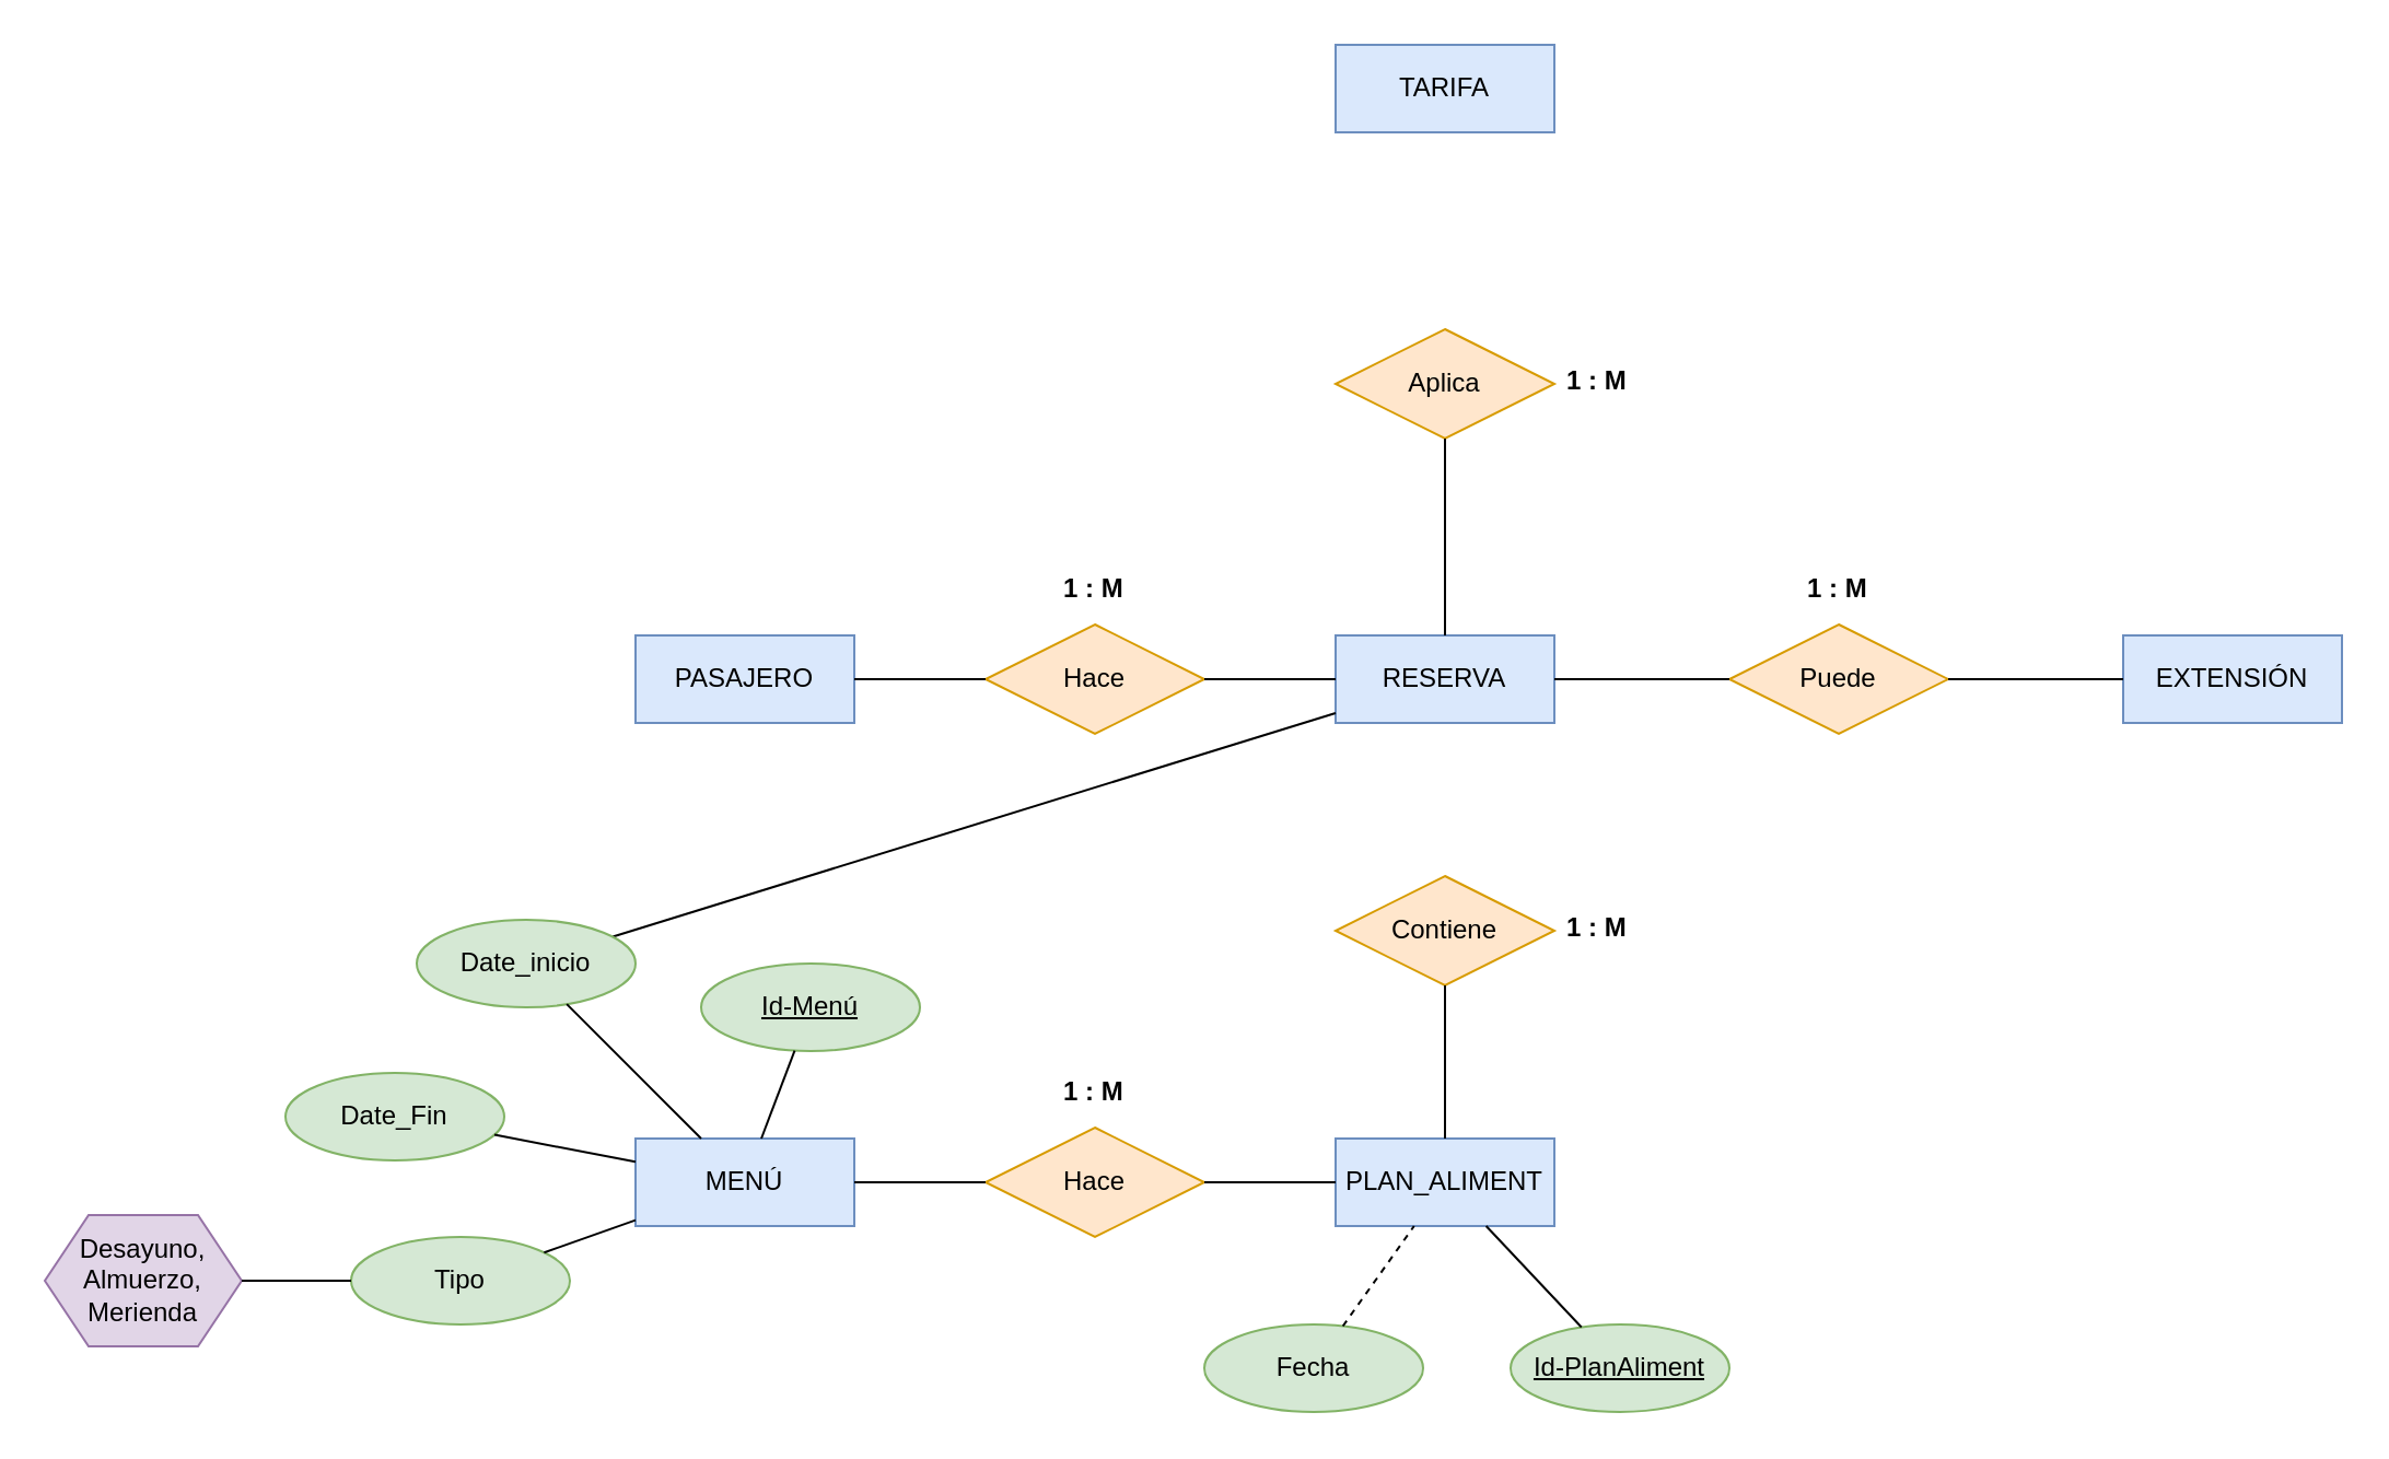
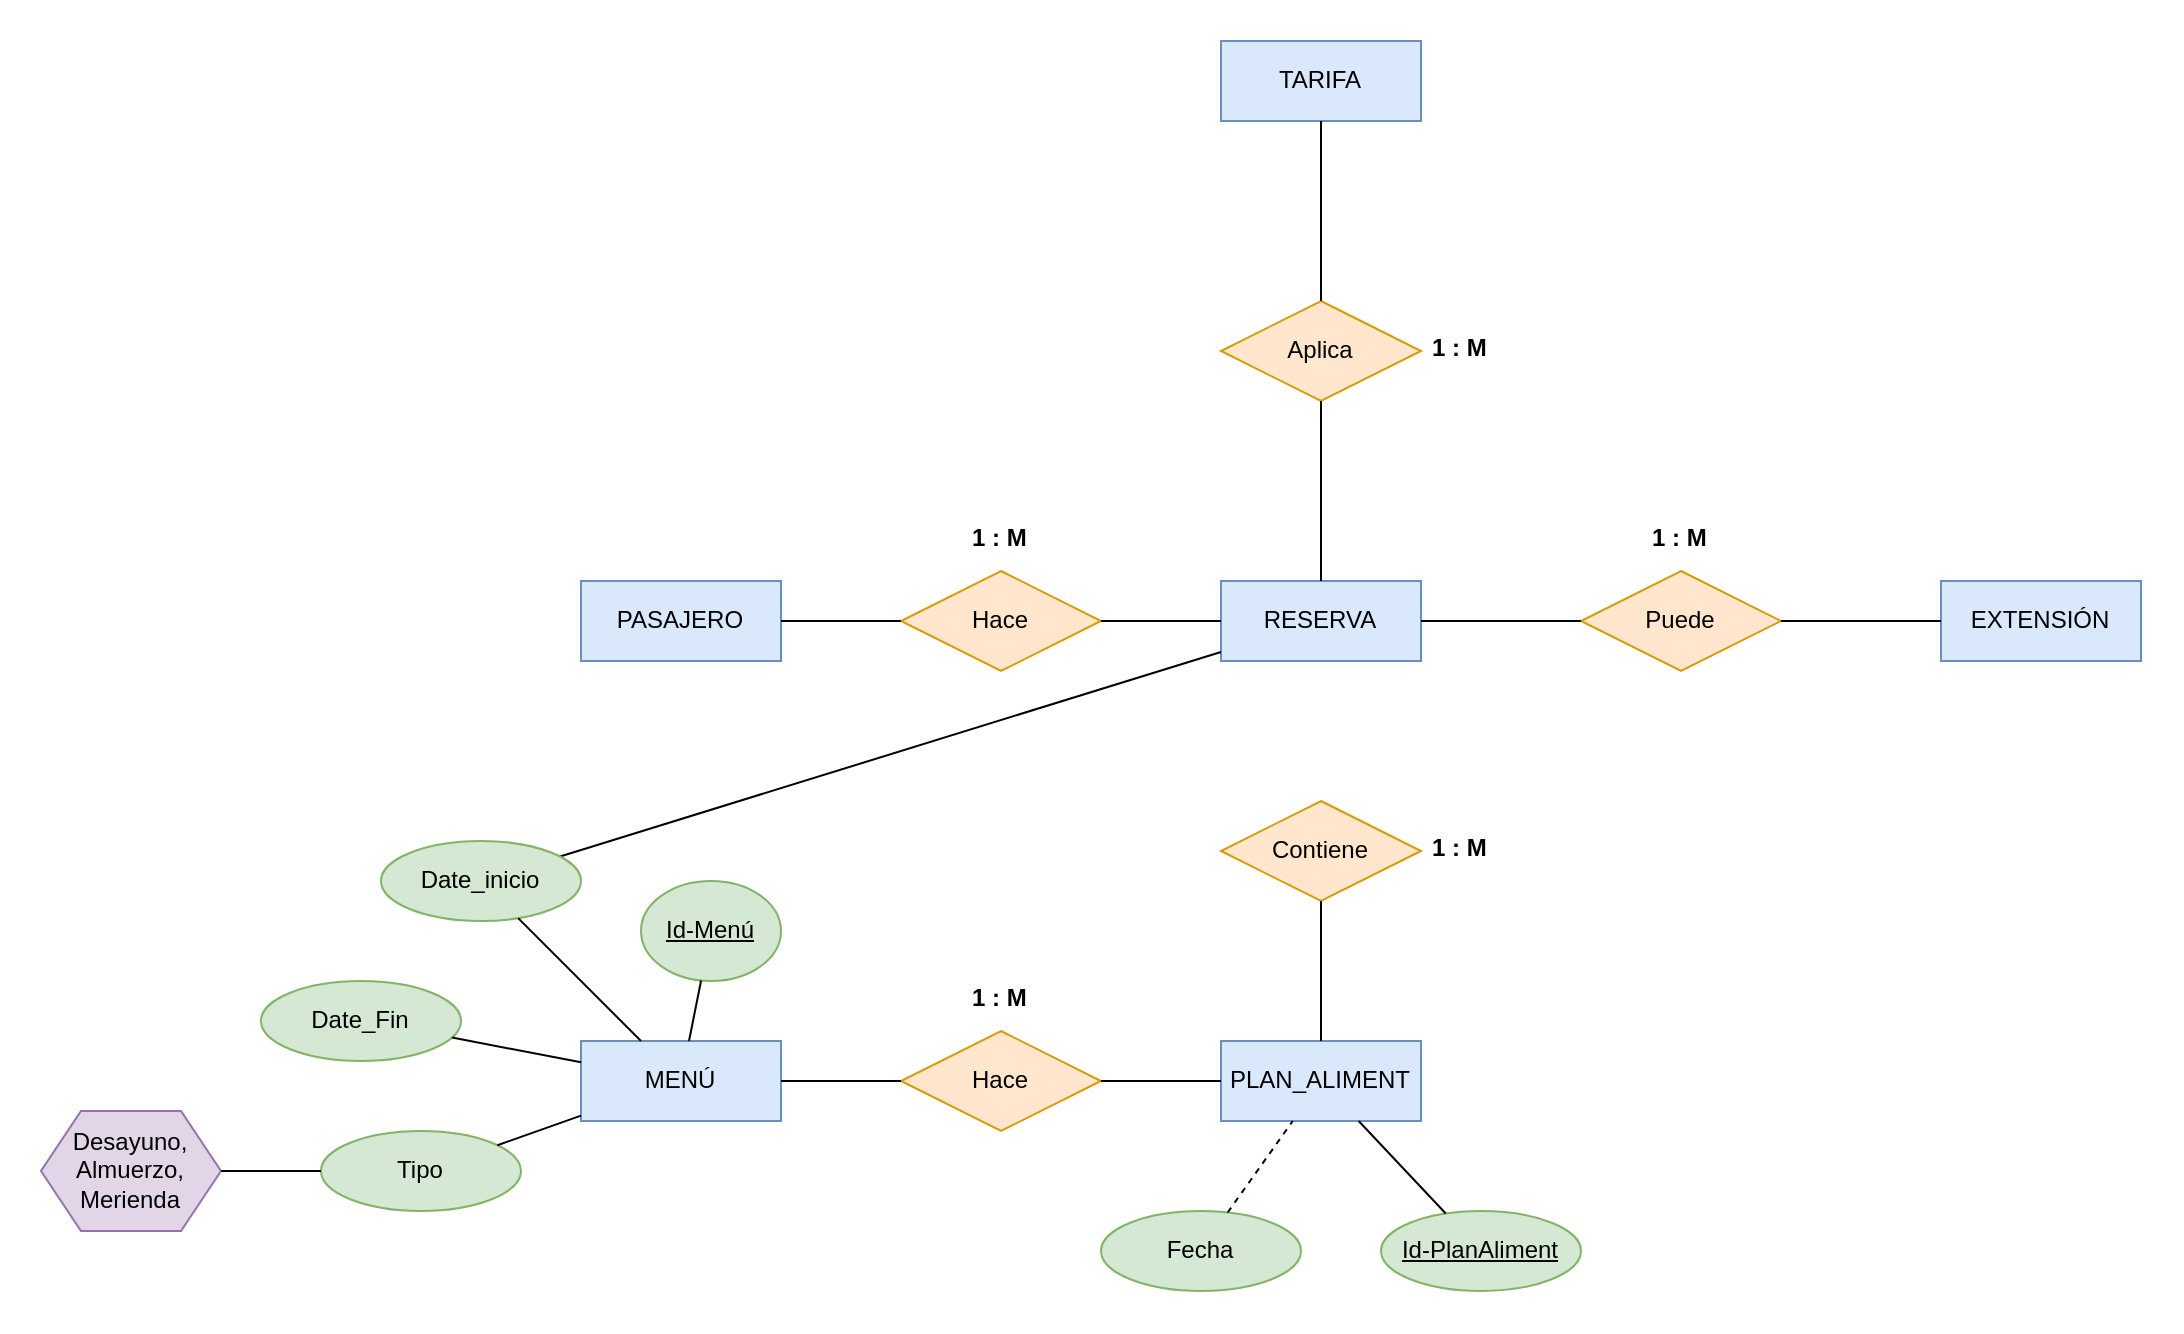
  <mxCell id="0" />
  <mxCell id="1" parent="0" />
  <mxCell id="2" value="RESERVA" style="whiteSpace=wrap;html=1;align=center;fillColor=#dae8fc;strokeColor=#6c8ebf;" vertex="1" parent="1"><mxGeometry x="610" y="290" width="100" height="40" as="geometry" /></mxCell>
  <mxCell id="3" value="PASAJERO" style="whiteSpace=wrap;html=1;align=center;fillColor=#dae8fc;strokeColor=#6c8ebf;" vertex="1" parent="1"><mxGeometry x="290" y="290" width="100" height="40" as="geometry" /></mxCell>
  <mxCell id="4" value="Hace" style="shape=rhombus;perimeter=rhombusPerimeter;whiteSpace=wrap;html=1;align=center;fillColor=#ffe6cc;strokeColor=#d79b00;" vertex="1" parent="1"><mxGeometry x="450" y="285" width="100" height="50" as="geometry" /></mxCell>
  <mxCell id="5" value="" style="endArrow=none;html=1;rounded=0;" edge="1" parent="1" source="3" target="4"><mxGeometry relative="1" as="geometry"><mxPoint x="340" y="370" as="sourcePoint" /><mxPoint x="500" y="370" as="targetPoint" /></mxGeometry></mxCell>
  <mxCell id="6" value="" style="endArrow=none;html=1;rounded=0;" edge="1" parent="1" source="4" target="2"><mxGeometry relative="1" as="geometry"><mxPoint x="490" y="370" as="sourcePoint" /><mxPoint x="650" y="370" as="targetPoint" /></mxGeometry></mxCell>
  <mxCell id="7" value="Puede" style="shape=rhombus;perimeter=rhombusPerimeter;whiteSpace=wrap;html=1;align=center;fillColor=#ffe6cc;strokeColor=#d79b00;" vertex="1" parent="1"><mxGeometry x="790" y="285" width="100" height="50" as="geometry" /></mxCell>
  <mxCell id="8" value="EXTENSIÓN" style="whiteSpace=wrap;html=1;align=center;fillColor=#dae8fc;strokeColor=#6c8ebf;" vertex="1" parent="1"><mxGeometry x="970" y="290" width="100" height="40" as="geometry" /></mxCell>
  <mxCell id="9" value="" style="endArrow=none;html=1;rounded=0;" edge="1" parent="1" source="8" target="7"><mxGeometry relative="1" as="geometry"><mxPoint x="280" y="370" as="sourcePoint" /><mxPoint x="440" y="370" as="targetPoint" /></mxGeometry></mxCell>
  <mxCell id="10" value="1 : M" style="text;strokeColor=none;fillColor=none;spacingLeft=4;spacingRight=4;overflow=hidden;rotatable=0;points=[[0,0.5],[1,0.5]];portConstraint=eastwest;fontSize=12;whiteSpace=wrap;html=1;fontStyle=1" vertex="1" parent="1"><mxGeometry x="480" y="255" width="40" height="30" as="geometry" /></mxCell>
  <mxCell id="11" value="" style="endArrow=none;html=1;rounded=0;" edge="1" parent="1" source="2" target="7"><mxGeometry relative="1" as="geometry"><mxPoint x="700" y="380" as="sourcePoint" /><mxPoint x="860" y="380" as="targetPoint" /></mxGeometry></mxCell>
  <mxCell id="12" value="1 : M" style="text;strokeColor=none;fillColor=none;spacingLeft=4;spacingRight=4;overflow=hidden;rotatable=0;points=[[0,0.5],[1,0.5]];portConstraint=eastwest;fontSize=12;whiteSpace=wrap;html=1;fontStyle=1" vertex="1" parent="1"><mxGeometry x="820" y="255" width="40" height="30" as="geometry" /></mxCell>
  <mxCell id="13" value="Aplica" style="shape=rhombus;perimeter=rhombusPerimeter;whiteSpace=wrap;html=1;align=center;fillColor=#ffe6cc;strokeColor=#d79b00;" vertex="1" parent="1"><mxGeometry x="610" y="150" width="100" height="50" as="geometry" /></mxCell>
  <mxCell id="14" value="TARIFA" style="whiteSpace=wrap;html=1;align=center;fillColor=#dae8fc;strokeColor=#6c8ebf;" vertex="1" parent="1"><mxGeometry x="610" y="20" width="100" height="40" as="geometry" /></mxCell>
+ <mxCell id="15" value="" style="endArrow=none;html=1;rounded=0;" edge="1" parent="1" source="14" target="13"><mxGeometry relative="1" as="geometry"><mxPoint x="610" y="130" as="sourcePoint" /><mxPoint x="770" y="130" as="targetPoint" /></mxGeometry></mxCell>
  <mxCell id="16" value="" style="endArrow=none;html=1;rounded=0;" edge="1" parent="1" source="13" target="2"><mxGeometry relative="1" as="geometry"><mxPoint x="750" y="210" as="sourcePoint" /><mxPoint x="910" y="210" as="targetPoint" /></mxGeometry></mxCell>
  <mxCell id="17" value="1 : M" style="text;strokeColor=none;fillColor=none;spacingLeft=4;spacingRight=4;overflow=hidden;rotatable=0;points=[[0,0.5],[1,0.5]];portConstraint=eastwest;fontSize=12;whiteSpace=wrap;html=1;fontStyle=1" vertex="1" parent="1"><mxGeometry x="710" y="160" width="40" height="30" as="geometry" /></mxCell>
  <mxCell id="18" value="Contiene" style="shape=rhombus;perimeter=rhombusPerimeter;whiteSpace=wrap;html=1;align=center;fillColor=#ffe6cc;strokeColor=#d79b00;" vertex="1" parent="1"><mxGeometry x="610" y="400" width="100" height="50" as="geometry" /></mxCell>
  <mxCell id="19" value="" style="endArrow=none;html=1;rounded=0;" edge="1" parent="1" source="2" target="28"><mxGeometry relative="1" as="geometry"><mxPoint x="710" y="380" as="sourcePoint" /><mxPoint x="870" y="380" as="targetPoint" /></mxGeometry></mxCell>
  <mxCell id="20" value="PLAN_ALIMENT" style="whiteSpace=wrap;html=1;align=center;fillColor=#dae8fc;strokeColor=#6c8ebf;" vertex="1" parent="1"><mxGeometry x="610" y="520" width="100" height="40" as="geometry" /></mxCell>
  <mxCell id="21" value="" style="endArrow=none;html=1;rounded=0;" edge="1" parent="1" source="18" target="20"><mxGeometry relative="1" as="geometry"><mxPoint x="600" y="480" as="sourcePoint" /><mxPoint x="760" y="480" as="targetPoint" /></mxGeometry></mxCell>
  <mxCell id="22" value="1 : M" style="text;strokeColor=none;fillColor=none;spacingLeft=4;spacingRight=4;overflow=hidden;rotatable=0;points=[[0,0.5],[1,0.5]];portConstraint=eastwest;fontSize=12;whiteSpace=wrap;html=1;fontStyle=1" vertex="1" parent="1"><mxGeometry x="710" y="410" width="40" height="30" as="geometry" /></mxCell>
  <mxCell id="23" value="MENÚ" style="whiteSpace=wrap;html=1;align=center;fillColor=#dae8fc;strokeColor=#6c8ebf;" vertex="1" parent="1"><mxGeometry x="290" y="520" width="100" height="40" as="geometry" /></mxCell>
  <mxCell id="24" value="Hace" style="shape=rhombus;perimeter=rhombusPerimeter;whiteSpace=wrap;html=1;align=center;fillColor=#ffe6cc;strokeColor=#d79b00;" vertex="1" parent="1"><mxGeometry x="450" y="515" width="100" height="50" as="geometry" /></mxCell>
  <mxCell id="25" value="" style="endArrow=none;html=1;rounded=0;" edge="1" parent="1" source="23" target="24"><mxGeometry relative="1" as="geometry"><mxPoint x="390" y="490" as="sourcePoint" /><mxPoint x="550" y="490" as="targetPoint" /></mxGeometry></mxCell>
  <mxCell id="26" value="" style="endArrow=none;html=1;rounded=0;" edge="1" parent="1" source="24" target="20"><mxGeometry relative="1" as="geometry"><mxPoint x="530" y="470" as="sourcePoint" /><mxPoint x="690" y="470" as="targetPoint" /></mxGeometry></mxCell>
  <mxCell id="27" value="1 : M" style="text;strokeColor=none;fillColor=none;spacingLeft=4;spacingRight=4;overflow=hidden;rotatable=0;points=[[0,0.5],[1,0.5]];portConstraint=eastwest;fontSize=12;whiteSpace=wrap;html=1;fontStyle=1" vertex="1" parent="1"><mxGeometry x="480" y="485" width="40" height="30" as="geometry" /></mxCell>
  <mxCell id="28" value="Date_inicio" style="ellipse;whiteSpace=wrap;html=1;align=center;fillColor=#d5e8d4;strokeColor=#82b366;" vertex="1" parent="1"><mxGeometry x="190" y="420" width="100" height="40" as="geometry" /></mxCell>
  <mxCell id="29" value="Date_Fin" style="ellipse;whiteSpace=wrap;html=1;align=center;fillColor=#d5e8d4;strokeColor=#82b366;" vertex="1" parent="1"><mxGeometry x="130" y="490" width="100" height="40" as="geometry" /></mxCell>
- <mxCell id="30" value="Id-Menú" style="ellipse;whiteSpace=wrap;html=1;align=center;fontStyle=4;fillColor=#d5e8d4;strokeColor=#82b366;" vertex="1" parent="1"><mxGeometry x="320" y="440" width="100" height="40" as="geometry" /></mxCell>
+ <mxCell id="30" value="Id-Menú" style="ellipse;whiteSpace=wrap;html=1;align=center;fontStyle=4;fillColor=#d5e8d4;strokeColor=#82b366;" vertex="1" parent="1"><mxGeometry x="320" y="440" width="70" height="50" as="geometry" /></mxCell>
  <mxCell id="31" value="" style="endArrow=none;html=1;rounded=0;" edge="1" parent="1" source="30" target="23"><mxGeometry relative="1" as="geometry"><mxPoint x="290" y="590" as="sourcePoint" /><mxPoint x="450" y="590" as="targetPoint" /></mxGeometry></mxCell>
  <mxCell id="32" value="" style="endArrow=none;html=1;rounded=0;" edge="1" parent="1" source="28" target="23"><mxGeometry relative="1" as="geometry"><mxPoint x="220" y="570" as="sourcePoint" /><mxPoint x="380" y="570" as="targetPoint" /></mxGeometry></mxCell>
  <mxCell id="33" value="" style="endArrow=none;html=1;rounded=0;" edge="1" parent="1" source="29" target="23"><mxGeometry relative="1" as="geometry"><mxPoint x="160" y="570" as="sourcePoint" /><mxPoint x="320" y="570" as="targetPoint" /></mxGeometry></mxCell>
  <mxCell id="34" value="Tipo" style="ellipse;whiteSpace=wrap;html=1;align=center;fillColor=#d5e8d4;strokeColor=#82b366;" vertex="1" parent="1"><mxGeometry x="160" y="565" width="100" height="40" as="geometry" /></mxCell>
  <mxCell id="35" value="" style="endArrow=none;html=1;rounded=0;" edge="1" parent="1" source="34" target="23"><mxGeometry relative="1" as="geometry"><mxPoint x="320" y="610" as="sourcePoint" /><mxPoint x="480" y="610" as="targetPoint" /></mxGeometry></mxCell>
  <mxCell id="36" value="Desayuno,&lt;div&gt;Almuerzo,&lt;/div&gt;&lt;div&gt;Merienda&lt;/div&gt;" style="shape=hexagon;perimeter=hexagonPerimeter2;whiteSpace=wrap;html=1;fixedSize=1;fillColor=#e1d5e7;strokeColor=#9673a6;" vertex="1" parent="1"><mxGeometry x="20" y="555" width="90" height="60" as="geometry" /></mxCell>
  <mxCell id="37" value="" style="endArrow=none;html=1;rounded=0;" edge="1" parent="1" source="36" target="34"><mxGeometry relative="1" as="geometry"><mxPoint y="660" as="sourcePoint" x="150" /><mxPoint x="310" y="660" as="targetPoint" /></mxGeometry></mxCell>
  <mxCell id="38" value="Id-PlanAliment" style="ellipse;whiteSpace=wrap;html=1;align=center;fontStyle=4;fillColor=#d5e8d4;strokeColor=#82b366;" vertex="1" parent="1"><mxGeometry x="690" y="605" width="100" height="40" as="geometry" /></mxCell>
  <mxCell id="39" value="Fecha" style="ellipse;whiteSpace=wrap;html=1;align=center;fillColor=#d5e8d4;strokeColor=#82b366;" vertex="1" parent="1"><mxGeometry x="550" y="605" width="100" height="40" as="geometry" /></mxCell>
  <mxCell id="40" value="" style="endArrow=none;html=1;rounded=0;dashed=1;" edge="1" parent="1" source="39" target="20"><mxGeometry relative="1" as="geometry"><mxPoint x="500" y="620" as="sourcePoint" /><mxPoint x="660" y="620" as="targetPoint" /></mxGeometry></mxCell>
  <mxCell id="41" value="" style="endArrow=none;html=1;rounded=0;" edge="1" parent="1" source="20" target="38"><mxGeometry relative="1" as="geometry"><mxPoint x="770" y="560" as="sourcePoint" /><mxPoint x="930" y="560" as="targetPoint" /></mxGeometry></mxCell>
